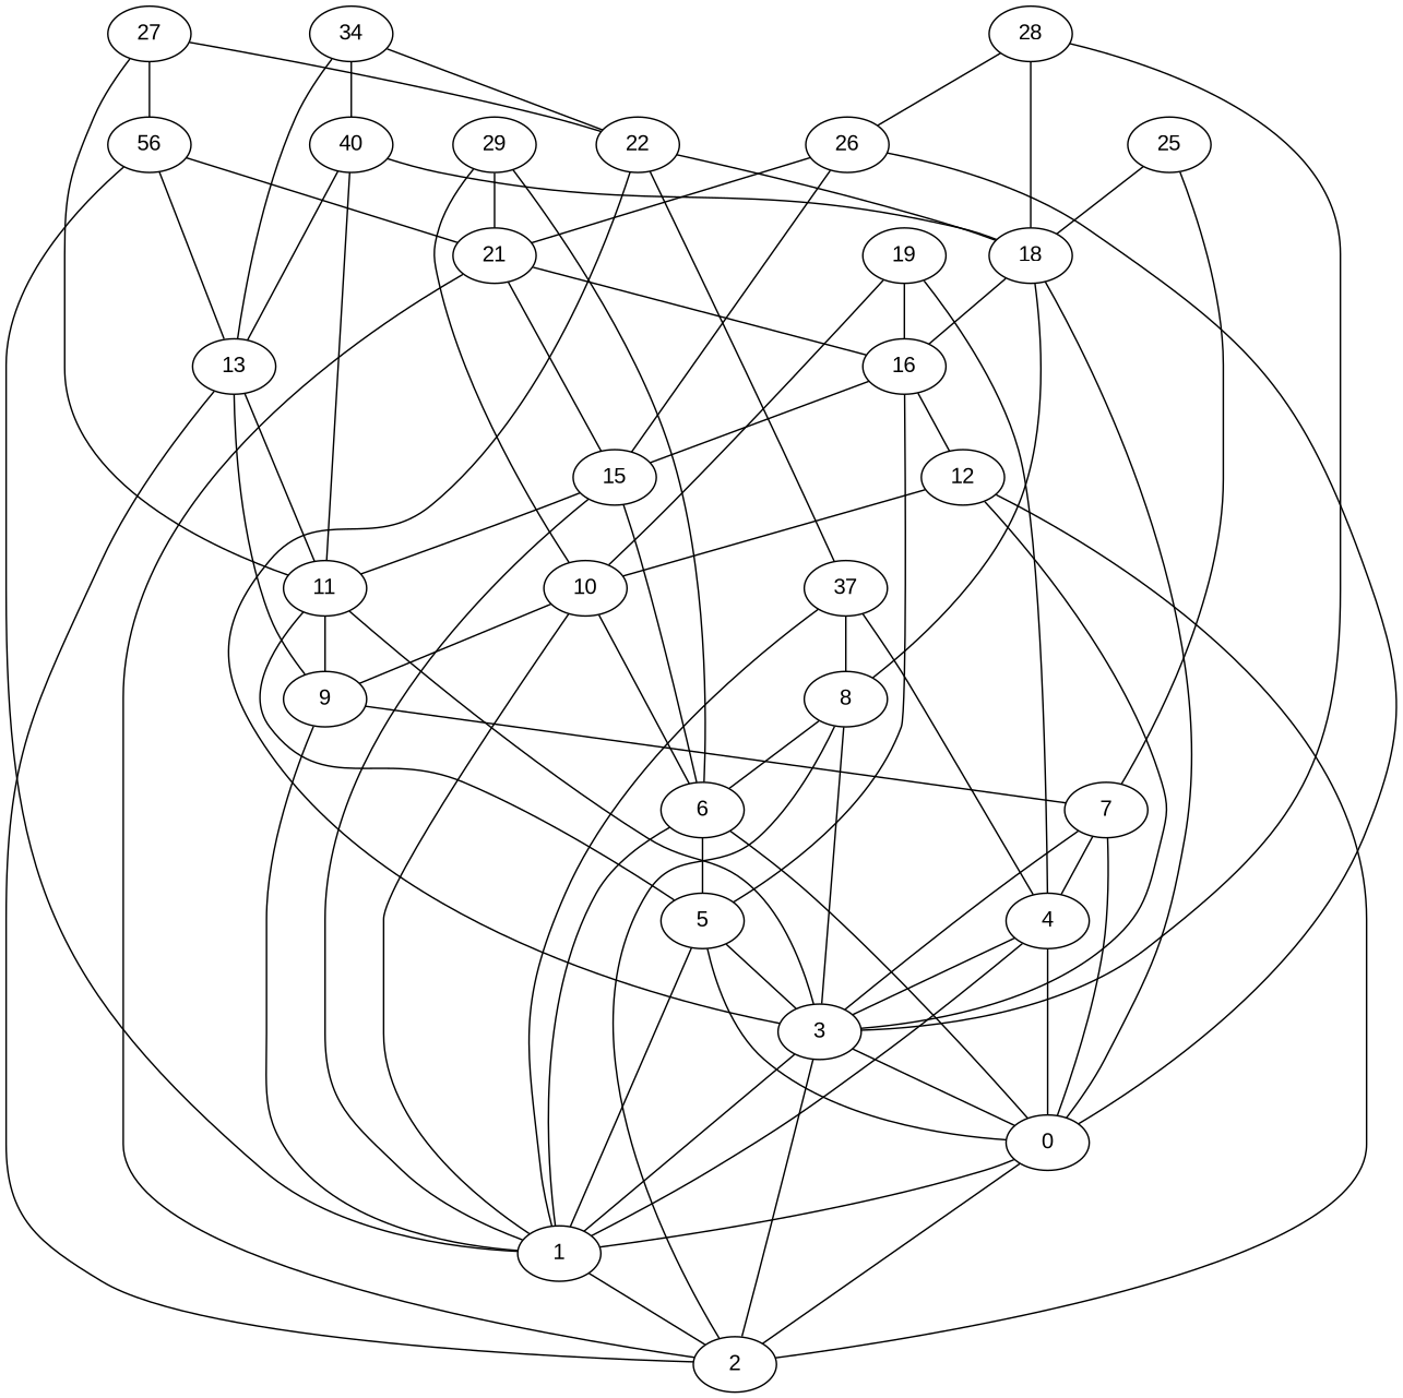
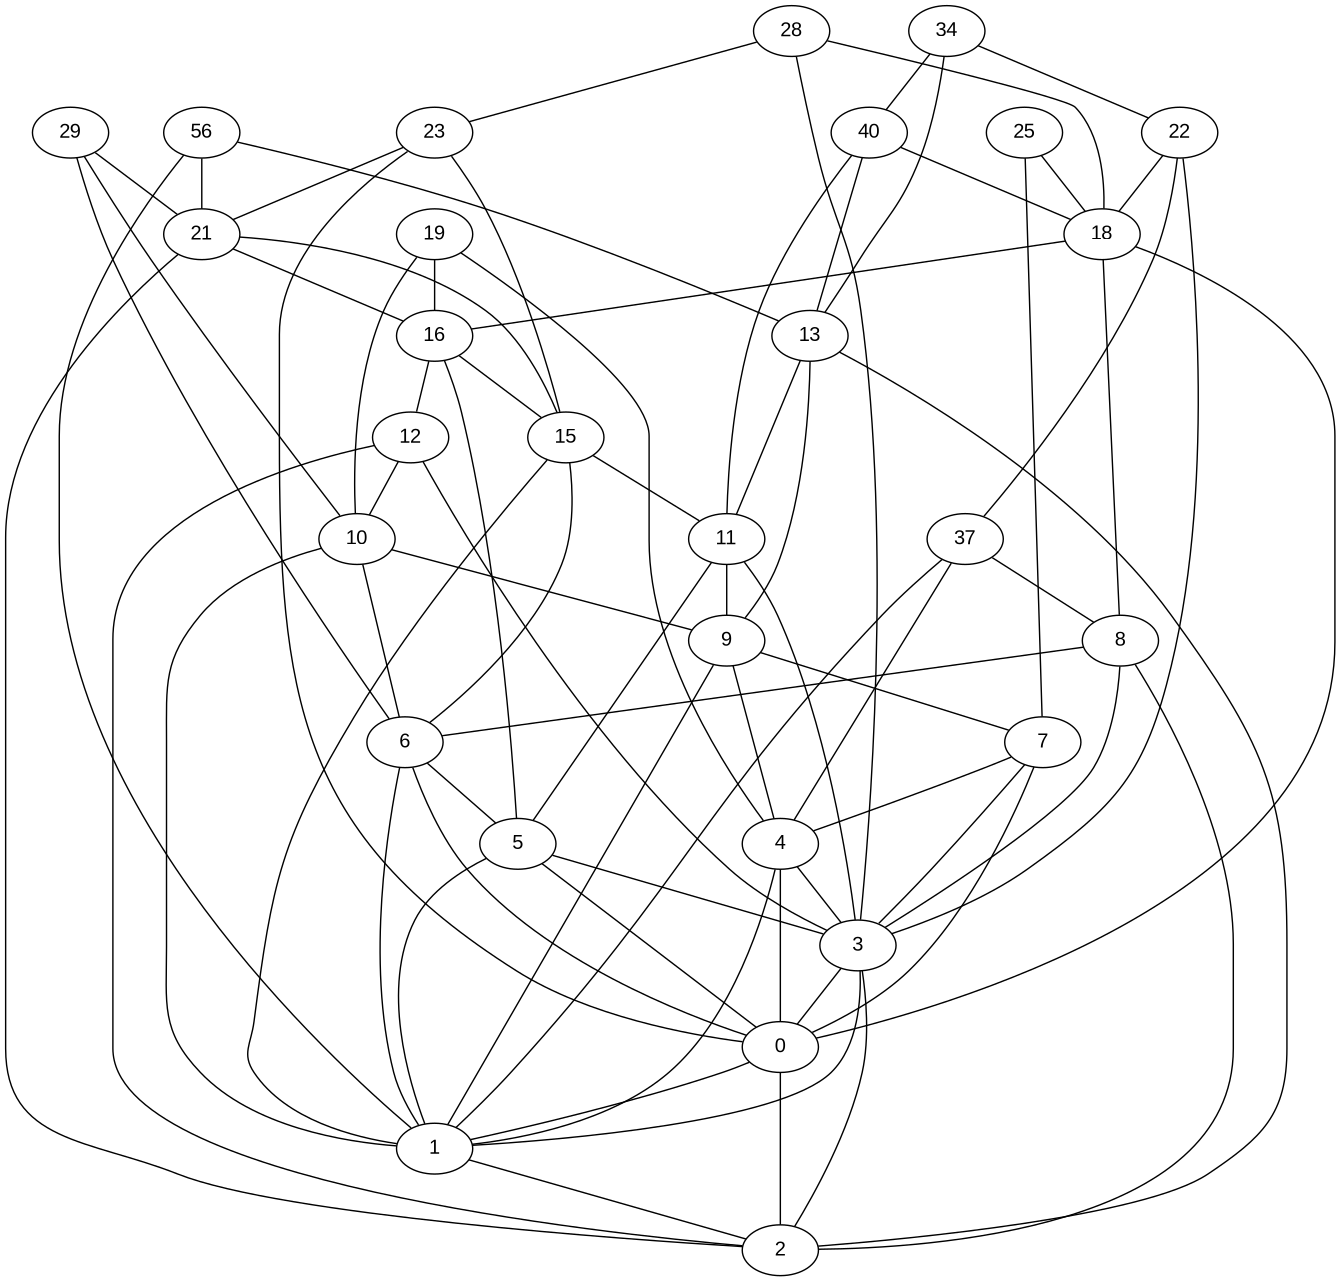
  graph {
    fontname="Liberation Sans"
    node [fontname="Liberation Sans"]
    edge [fontname="Liberation Sans"]
    0
    1
    2
    3
    4
    5
    6
    7
    8
    9
    10
    11
    12
    13
    15
    16
    n17 [label=37]
    18
    19
    n20 [label=40]
    21
    22
-   23 [label=26]
+   23
    n24 [label=34]
    25
    n26 [label=56]
-   27
    28
    29
    0 -- 1
    0 -- 2
    1 -- 2
    3 -- 0
    3 -- 1
    3 -- 2
    4 -- 0
    4 -- 1
    4 -- 3
    5 -- 0
    5 -- 1
    5 -- 3
    6 -- 0
    6 -- 1
    6 -- 5
    7 -- 0
    7 -- 3
    7 -- 4
    8 -- 2
    8 -- 3
    8 -- 6
    9 -- 1
+   9 -- 4
    9 -- 7
    10 -- 1
    10 -- 6
    10 -- 9
    11 -- 3
    11 -- 5
    11 -- 9
    12 -- 2
    12 -- 3
    12 -- 10
    13 -- 2
    13 -- 9
    13 -- 11
    15 -- 1
    15 -- 6
    15 -- 11
    16 -- 5
    16 -- 12
    16 -- 15
    n17 -- 1
    n17 -- 4
    n17 -- 8
    18 -- 0
    18 -- 8
    18 -- 16
    19 -- 4
    19 -- 10
    19 -- 16
    n20 -- 11
    n20 -- 13
    n20 -- 18
    21 -- 2
    21 -- 15
    21 -- 16
    22 -- 3
    22 -- n17
    22 -- 18
    23 -- 0
    23 -- 15
    23 -- 21
    n24 -- 13
    n24 -- n20
    n24 -- 22
    25 -- 7
    25 -- 18
    n26 -- 1
    n26 -- 13
    n26 -- 21
-   27 -- 11
-   27 -- 22
-   27 -- n26
    28 -- 3
    28 -- 18
    28 -- 23
    29 -- 6
    29 -- 10
    29 -- 21
  }
